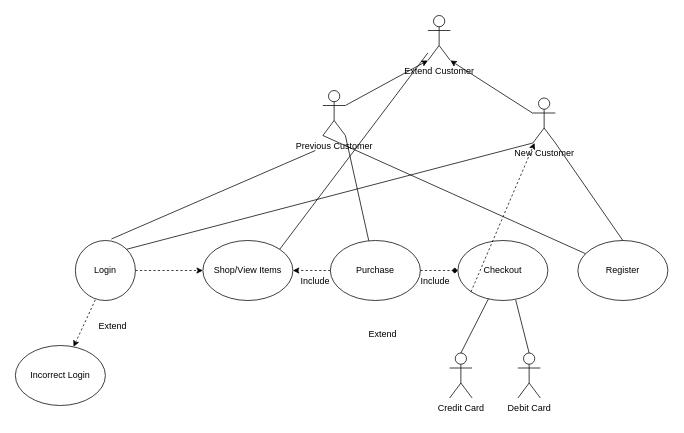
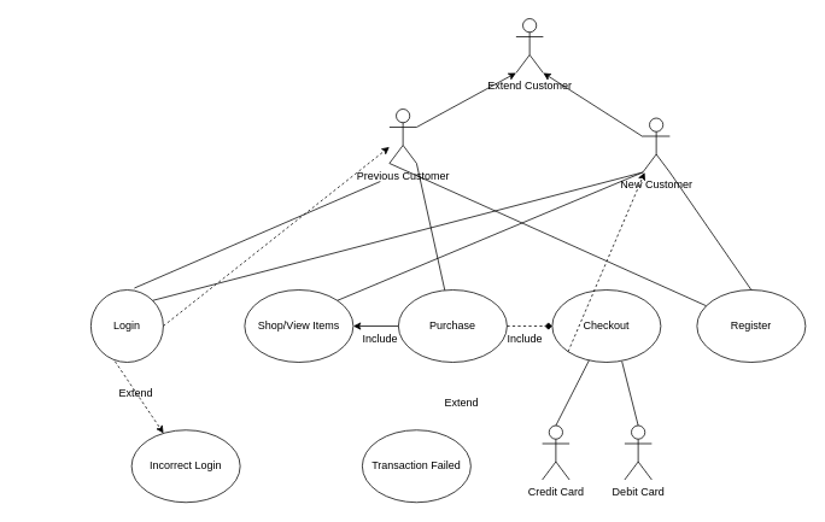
  <mxCell id="0" />
  <mxCell id="1" parent="0" />
  <mxCell id="2" value="Extend Customer" style="shape=umlActor;verticalLabelPosition=bottom;verticalAlign=top;html=1;outlineConnect=0;" vertex="1" parent="1"><mxGeometry x="570" y="20" width="30" height="60" as="geometry" /></mxCell>
  <mxCell id="3" value="Previous Customer" style="shape=umlActor;verticalLabelPosition=bottom;verticalAlign=top;html=1;outlineConnect=0;" vertex="1" parent="1"><mxGeometry x="430" y="120" width="30" height="60" as="geometry" /></mxCell>
  <mxCell id="4" value="New Customer" style="shape=umlActor;verticalLabelPosition=bottom;verticalAlign=top;html=1;outlineConnect=0;" vertex="1" parent="1"><mxGeometry x="710" y="130" width="30" height="60" as="geometry" /></mxCell>
  <mxCell id="5" value="" style="endArrow=classic;html=1;rounded=0;entryX=1;entryY=1;entryDx=0;entryDy=0;entryPerimeter=0;" edge="1" parent="1" source="4" target="2"><mxGeometry width="50" height="50" relative="1" as="geometry"><mxPoint x="690" y="390" as="sourcePoint" /><mxPoint x="650" y="210" as="targetPoint" /></mxGeometry></mxCell>
  <mxCell id="6" value="" style="endArrow=classic;html=1;rounded=0;exitX=1;exitY=0.333;exitDx=0;exitDy=0;exitPerimeter=0;entryX=0;entryY=1;entryDx=0;entryDy=0;entryPerimeter=0;" edge="1" parent="1" source="3" target="2"><mxGeometry width="50" height="50" relative="1" as="geometry"><mxPoint x="690" y="390" as="sourcePoint" /><mxPoint x="740" y="340" as="targetPoint" /></mxGeometry></mxCell>
  <mxCell id="7" value="Purchase" style="ellipse;whiteSpace=wrap;html=1;" vertex="1" parent="1"><mxGeometry x="440" y="320" width="120" height="80" as="geometry" /></mxCell>
  <mxCell id="8" value="Checkout" style="ellipse;whiteSpace=wrap;html=1;" vertex="1" parent="1"><mxGeometry x="610" y="320" width="120" height="80" as="geometry" /></mxCell>
  <mxCell id="9" value="Shop/View Items" style="ellipse;whiteSpace=wrap;html=1;" vertex="1" parent="1"><mxGeometry x="270" y="320" width="120" height="80" as="geometry" /></mxCell>
  <mxCell id="10" value="Register" style="ellipse;whiteSpace=wrap;html=1;" vertex="1" parent="1"><mxGeometry x="770" y="320" width="120" height="80" as="geometry" /></mxCell>
  <mxCell id="11" value="" style="endArrow=none;html=1;rounded=0;exitX=0;exitY=1;exitDx=0;exitDy=0;exitPerimeter=0;" edge="1" parent="1" source="3" target="10"><mxGeometry width="50" height="50" relative="1" as="geometry"><mxPoint x="550" y="380" as="sourcePoint" /><mxPoint x="600" y="330" as="targetPoint" /></mxGeometry></mxCell>
  <mxCell id="12" value="" style="endArrow=none;html=1;rounded=0;entryX=1;entryY=1;entryDx=0;entryDy=0;entryPerimeter=0;" edge="1" parent="1" source="7" target="3"><mxGeometry width="50" height="50" relative="1" as="geometry"><mxPoint x="690" y="380" as="sourcePoint" /><mxPoint x="740" y="330" as="targetPoint" /></mxGeometry></mxCell>
- <mxCell id="13" value="" style="endArrow=none;html=1;rounded=0;exitX=1;exitY=0;exitDx=0;exitDy=0;" edge="1" parent="1" source="9" target="2"><mxGeometry width="50" height="50" relative="1" as="geometry"><mxPoint x="690" y="380" as="sourcePoint" /><mxPoint x="740" y="330" as="targetPoint" /></mxGeometry></mxCell>
+ <mxCell id="13" value="" style="endArrow=none;html=1;rounded=0;entryX=0;entryY=1;entryDx=0;entryDy=0;entryPerimeter=0;exitX=1;exitY=0;exitDx=0;exitDy=0;" edge="1" parent="1" source="9" target="4"><mxGeometry width="50" height="50" relative="1" as="geometry"><mxPoint x="690" y="380" as="sourcePoint" /><mxPoint x="740" y="330" as="targetPoint" /></mxGeometry></mxCell>
  <mxCell id="14" value="" style="endArrow=none;html=1;rounded=0;entryX=1;entryY=1;entryDx=0;entryDy=0;entryPerimeter=0;exitX=0.5;exitY=0;exitDx=0;exitDy=0;" edge="1" parent="1" source="10" target="4"><mxGeometry width="50" height="50" relative="1" as="geometry"><mxPoint x="690" y="380" as="sourcePoint" /><mxPoint x="740" y="330" as="targetPoint" /></mxGeometry></mxCell>
  <mxCell id="15" value="Credit Card" style="shape=umlActor;verticalLabelPosition=bottom;verticalAlign=top;html=1;outlineConnect=0;" vertex="1" parent="1"><mxGeometry x="599" y="470" width="30" height="60" as="geometry" /></mxCell>
  <mxCell id="16" value="Debit Card" style="shape=umlActor;verticalLabelPosition=bottom;verticalAlign=top;html=1;outlineConnect=0;" vertex="1" parent="1"><mxGeometry x="690" y="470" width="30" height="60" as="geometry" /></mxCell>
  <mxCell id="17" value="" style="endArrow=none;html=1;rounded=0;exitX=0.5;exitY=0;exitDx=0;exitDy=0;exitPerimeter=0;" edge="1" parent="1" source="15" target="8"><mxGeometry width="50" height="50" relative="1" as="geometry"><mxPoint x="690" y="380" as="sourcePoint" /><mxPoint x="740" y="330" as="targetPoint" /></mxGeometry></mxCell>
  <mxCell id="18" value="" style="endArrow=none;html=1;rounded=0;exitX=0.5;exitY=0;exitDx=0;exitDy=0;exitPerimeter=0;entryX=0.642;entryY=0.988;entryDx=0;entryDy=0;entryPerimeter=0;" edge="1" parent="1" source="16" target="8"><mxGeometry width="50" height="50" relative="1" as="geometry"><mxPoint x="690" y="380" as="sourcePoint" /><mxPoint x="740" y="330" as="targetPoint" /></mxGeometry></mxCell>
  <mxCell id="19" value="" style="html=1;labelBackgroundColor=#ffffff;startArrow=none;startFill=0;startSize=6;endArrow=diamond;endFill=1;endSize=6;jettySize=auto;orthogonalLoop=1;strokeWidth=1;dashed=1;fontSize=14;rounded=0;entryX=0;entryY=0.5;entryDx=0;entryDy=0;exitX=1;exitY=0.5;exitDx=0;exitDy=0;" edge="1" parent="1" source="7" target="8"><mxGeometry width="60" height="60" relative="1" as="geometry"><mxPoint x="180" y="340" as="sourcePoint" /><mxPoint x="240" y="280" as="targetPoint" /></mxGeometry></mxCell>
- <mxCell id="20" value="" style="html=1;labelBackgroundColor=#ffffff;startArrow=none;startFill=0;startSize=6;endArrow=classic;endFill=1;endSize=6;jettySize=auto;orthogonalLoop=1;strokeWidth=1;dashed=1;fontSize=14;rounded=0;entryX=1;entryY=0.5;entryDx=0;entryDy=0;exitX=0;exitY=0.5;exitDx=0;exitDy=0;" edge="1" parent="1" source="7" target="9"><mxGeometry width="60" height="60" relative="1" as="geometry"><mxPoint x="490" y="390" as="sourcePoint" /><mxPoint x="550" y="330" as="targetPoint" /></mxGeometry></mxCell>
+ <mxCell id="20" value="" style="html=1;labelBackgroundColor=#ffffff;startArrow=none;startFill=0;startSize=6;endArrow=classic;endFill=1;endSize=6;jettySize=auto;orthogonalLoop=1;strokeWidth=1;dashed=0;fontSize=14;rounded=0;entryX=1;entryY=0.5;entryDx=0;entryDy=0;exitX=0;exitY=0.5;exitDx=0;exitDy=0;" edge="1" parent="1" source="7" target="9"><mxGeometry width="60" height="60" relative="1" as="geometry"><mxPoint x="490" y="390" as="sourcePoint" /><mxPoint x="550" y="330" as="targetPoint" /></mxGeometry></mxCell>
  <mxCell id="21" value="Include" style="text;html=1;align=center;verticalAlign=middle;whiteSpace=wrap;rounded=0;" vertex="1" parent="1"><mxGeometry x="390" y="360" width="60" height="30" as="geometry" /></mxCell>
  <mxCell id="22" value="Include" style="text;html=1;align=center;verticalAlign=middle;whiteSpace=wrap;rounded=0;" vertex="1" parent="1"><mxGeometry x="550" y="360" width="60" height="30" as="geometry" /></mxCell>
  <mxCell id="23" value="Login" style="ellipse;whiteSpace=wrap;html=1;" vertex="1" parent="1"><mxGeometry x="100" y="320" width="80" height="80" as="geometry" /></mxCell>
  <mxCell id="24" value="" style="endArrow=none;html=1;rounded=0;exitX=1;exitY=0;exitDx=0;exitDy=0;" edge="1" parent="1" source="23"><mxGeometry width="50" height="50" relative="1" as="geometry"><mxPoint x="480" y="380" as="sourcePoint" /><mxPoint x="710" y="190" as="targetPoint" /></mxGeometry></mxCell>
  <mxCell id="25" value="" style="endArrow=none;html=1;rounded=0;exitX=0.6;exitY=-0.025;exitDx=0;exitDy=0;exitPerimeter=0;" edge="1" parent="1" source="23"><mxGeometry width="50" height="50" relative="1" as="geometry"><mxPoint x="480" y="380" as="sourcePoint" /><mxPoint x="420" y="200" as="targetPoint" /></mxGeometry></mxCell>
- <mxCell id="26" value="" style="html=1;labelBackgroundColor=#ffffff;startArrow=none;startFill=0;startSize=6;endArrow=classic;endFill=1;endSize=6;jettySize=auto;orthogonalLoop=1;strokeWidth=1;dashed=1;fontSize=14;rounded=0;exitX=1;exitY=0.5;exitDx=0;exitDy=0;entryX=0;entryY=0.5;entryDx=0;entryDy=0;" edge="1" parent="1" source="23" target="9"><mxGeometry width="60" height="60" relative="1" as="geometry"><mxPoint x="480" y="390" as="sourcePoint" /><mxPoint x="540" y="330" as="targetPoint" /></mxGeometry></mxCell>
+ <mxCell id="26" value="" style="html=1;labelBackgroundColor=#ffffff;startArrow=none;startFill=0;startSize=6;endArrow=classic;endFill=1;endSize=6;jettySize=auto;orthogonalLoop=1;strokeWidth=1;dashed=1;fontSize=14;rounded=0;exitX=1;exitY=0.5;exitDx=0;exitDy=0;" edge="1" parent="1" source="23" target="3"><mxGeometry width="60" height="60" relative="1" as="geometry"><mxPoint x="480" y="390" as="sourcePoint" /><mxPoint x="540" y="330" as="targetPoint" /></mxGeometry></mxCell>
  <mxCell id="27" value="" style="html=1;labelBackgroundColor=#ffffff;startArrow=none;startFill=0;startSize=6;endArrow=classic;endFill=1;endSize=6;jettySize=auto;orthogonalLoop=1;strokeWidth=1;dashed=1;fontSize=14;rounded=0;exitX=0.333;exitY=0.988;exitDx=0;exitDy=0;exitPerimeter=0;" edge="1" parent="1" source="23" target="28"><mxGeometry width="60" height="60" relative="1" as="geometry"><mxPoint x="480" y="390" as="sourcePoint" /><mxPoint x="110" y="460" as="targetPoint" /></mxGeometry></mxCell>
- <mxCell id="28" value="Incorrect Login" style="ellipse;whiteSpace=wrap;html=1;" vertex="1" parent="1"><mxGeometry x="20" y="460" width="120" height="80" as="geometry" /></mxCell>
+ <mxCell id="28" value="Incorrect Login" style="ellipse;whiteSpace=wrap;html=1;" vertex="1" parent="1"><mxGeometry x="145" y="475" width="120" height="80" as="geometry" /></mxCell>
  <mxCell id="29" value="Extend" style="text;html=1;align=center;verticalAlign=middle;whiteSpace=wrap;rounded=0;" vertex="1" parent="1"><mxGeometry x="120" y="420" width="60" height="30" as="geometry" /></mxCell>
+ <mxCell id="30" value="Transaction Failed" style="ellipse;whiteSpace=wrap;html=1;" vertex="1" parent="1"><mxGeometry x="400" y="475" width="120" height="80" as="geometry" /></mxCell>
  <mxCell id="31" value="" style="html=1;labelBackgroundColor=#ffffff;startArrow=none;startFill=0;startSize=6;endArrow=classic;endFill=1;endSize=6;jettySize=auto;orthogonalLoop=1;strokeWidth=1;dashed=1;fontSize=14;rounded=0;exitX=0;exitY=1;exitDx=0;exitDy=0;" edge="1" parent="1" source="8" target="4"><mxGeometry width="60" height="60" relative="1" as="geometry"><mxPoint x="480" y="390" as="sourcePoint" /><mxPoint x="540" y="330" as="targetPoint" /></mxGeometry></mxCell>
  <mxCell id="32" value="Extend" style="text;html=1;align=center;verticalAlign=middle;whiteSpace=wrap;rounded=0;" vertex="1" parent="1"><mxGeometry x="480" y="430" width="60" height="30" as="geometry" /></mxCell>
